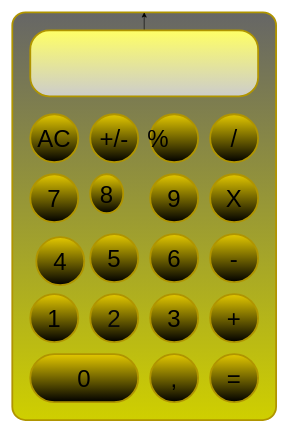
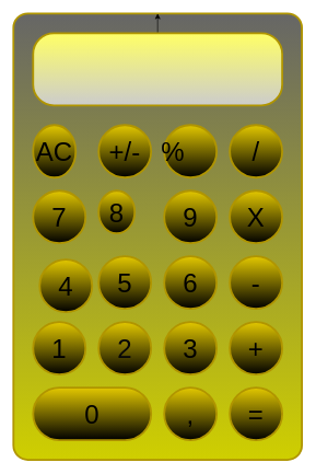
  <mxCell id="0" />
  <mxCell id="1" parent="0" />
  <mxCell id="2" value="" style="rounded=1;whiteSpace=wrap;html=1;arcSize=5;fillColor=#666666;gradientColor=#CFCF00;strokeColor=#B09500;strokeWidth=3;" vertex="1" parent="1"><mxGeometry x="20" y="20" width="440" height="680" as="geometry" /></mxCell>
  <mxCell id="3" style="edgeStyle=none;html=1;" edge="1" parent="1" source="4" target="2"><mxGeometry relative="1" as="geometry" /></mxCell>
  <mxCell id="4" value="" style="rounded=1;whiteSpace=wrap;html=1;arcSize=29;strokeWidth=3;fillColor=#FFFF66;fontColor=#ffffff;strokeColor=#B09500;gradientColor=#CCCCCC;" vertex="1" parent="1"><mxGeometry x="50" y="50" width="380" height="110" as="geometry" /></mxCell>
  <mxCell id="5" value="&lt;span style=&quot;font-size: 40px;&quot;&gt;8&lt;/span&gt;" style="ellipse;whiteSpace=wrap;html=1;aspect=fixed;strokeWidth=3;fillColor=#e3c800;fontColor=#000000;strokeColor=#B09500;gradientColor=default;" vertex="1" parent="1"><mxGeometry x="150" y="290" width="55" height="65" as="geometry" /></mxCell>
  <mxCell id="6" value="&lt;span style=&quot;font-family: Helvetica; font-size: 40px; font-style: normal; font-variant-ligatures: normal; font-variant-caps: normal; font-weight: 400; letter-spacing: normal; orphans: 2; text-align: center; text-indent: 0px; text-transform: none; widows: 2; word-spacing: 0px; -webkit-text-stroke-width: 0px; text-decoration-thickness: initial; text-decoration-style: initial; text-decoration-color: initial; float: none; display: inline !important;&quot;&gt;0&lt;/span&gt;" style="rounded=1;whiteSpace=wrap;html=1;arcSize=50;strokeWidth=3;fillColor=#e3c800;fontColor=#000000;strokeColor=#B09500;gradientColor=default;" vertex="1" parent="1"><mxGeometry x="50" y="590" width="180" height="80" as="geometry" /></mxCell>
- <mxCell id="7" value="&lt;font style=&quot;font-size: 40px;&quot;&gt;AC&lt;/font&gt;" style="ellipse;whiteSpace=wrap;html=1;aspect=fixed;strokeWidth=3;fillColor=#e3c800;fontColor=#000000;strokeColor=#B09500;gradientColor=default;" vertex="1" parent="1"><mxGeometry x="50" y="190" width="80" height="80" as="geometry" /></mxCell>
+ <mxCell id="7" value="&lt;font style=&quot;font-size: 40px;&quot;&gt;AC&lt;/font&gt;" style="ellipse;whiteSpace=wrap;html=1;aspect=fixed;strokeWidth=3;fillColor=#e3c800;fontColor=#000000;strokeColor=#B09500;gradientColor=default;" vertex="1" parent="1"><mxGeometry x="50" y="190" width="65" height="80" as="geometry" /></mxCell>
  <mxCell id="8" value="&lt;span style=&quot;font-size: 40px;&quot;&gt;+/-&lt;/span&gt;" style="ellipse;whiteSpace=wrap;html=1;aspect=fixed;strokeWidth=3;fillColor=#e3c800;fontColor=#000000;strokeColor=#B09500;gradientColor=default;" vertex="1" parent="1"><mxGeometry x="150" y="190" width="80" height="80" as="geometry" /></mxCell>
  <mxCell id="9" value="&lt;span style=&quot;font-size: 40px;&quot;&gt;%&lt;span style=&quot;white-space: pre;&quot;&gt;&#09;&lt;/span&gt;&lt;/span&gt;" style="ellipse;whiteSpace=wrap;html=1;aspect=fixed;strokeWidth=3;fillColor=#e3c800;fontColor=#000000;strokeColor=#B09500;gradientColor=default;" vertex="1" parent="1"><mxGeometry x="250" y="190" width="80" height="80" as="geometry" /></mxCell>
  <mxCell id="10" value="&lt;span style=&quot;font-size: 40px;&quot;&gt;/&lt;/span&gt;" style="ellipse;whiteSpace=wrap;html=1;aspect=fixed;strokeWidth=3;fillColor=#e3c800;fontColor=#000000;strokeColor=#B09500;gradientColor=default;" vertex="1" parent="1"><mxGeometry x="350" y="190" width="80" height="80" as="geometry" /></mxCell>
  <mxCell id="11" value="1" style="ellipse;whiteSpace=wrap;html=1;aspect=fixed;strokeWidth=3;fillColor=#e3c800;fontColor=#000000;strokeColor=#B09500;fontSize=40;gradientColor=default;" vertex="1" parent="1"><mxGeometry x="50" y="490" width="80" height="80" as="geometry" /></mxCell>
  <mxCell id="12" value="&lt;font color=&quot;#080808&quot;&gt;&lt;span style=&quot;font-size: 40px;&quot;&gt;2&lt;/span&gt;&lt;/font&gt;" style="ellipse;whiteSpace=wrap;html=1;aspect=fixed;strokeWidth=3;fillColor=#e3c800;fontColor=#000000;strokeColor=#B09500;gradientColor=default;" vertex="1" parent="1"><mxGeometry x="150" y="490" width="80" height="80" as="geometry" /></mxCell>
  <mxCell id="13" value="&lt;span style=&quot;font-size: 40px;&quot;&gt;3&lt;/span&gt;" style="ellipse;whiteSpace=wrap;html=1;aspect=fixed;strokeWidth=3;fillColor=#e3c800;fontColor=#000000;strokeColor=#B09500;gradientColor=default;" vertex="1" parent="1"><mxGeometry x="250" y="490" width="80" height="80" as="geometry" /></mxCell>
  <mxCell id="14" value="&lt;span style=&quot;font-family: Helvetica; font-size: 40px; font-style: normal; font-variant-ligatures: normal; font-variant-caps: normal; font-weight: 400; letter-spacing: normal; orphans: 2; text-align: center; text-indent: 0px; text-transform: none; widows: 2; word-spacing: 0px; -webkit-text-stroke-width: 0px; text-decoration-thickness: initial; text-decoration-style: initial; text-decoration-color: initial; float: none; display: inline !important;&quot;&gt;+&lt;/span&gt;" style="ellipse;whiteSpace=wrap;html=1;aspect=fixed;strokeWidth=3;fillColor=#e3c800;fontColor=#000000;strokeColor=#B09500;gradientColor=default;" vertex="1" parent="1"><mxGeometry x="350" y="490" width="80" height="80" as="geometry" /></mxCell>
  <mxCell id="15" value="&lt;span style=&quot;font-size: 40px;&quot;&gt;4&lt;/span&gt;" style="ellipse;whiteSpace=wrap;html=1;aspect=fixed;strokeWidth=3;fillColor=#e3c800;fontColor=#000000;strokeColor=#B09500;gradientColor=default;" vertex="1" parent="1"><mxGeometry x="60" y="395" width="80" height="80" as="geometry" /></mxCell>
  <mxCell id="16" value="5" style="ellipse;whiteSpace=wrap;html=1;aspect=fixed;strokeWidth=3;fillColor=#e3c800;fontColor=#000000;strokeColor=#B09500;fontSize=40;gradientColor=default;" vertex="1" parent="1"><mxGeometry x="150" y="390" width="80" height="80" as="geometry" /></mxCell>
  <mxCell id="17" value="6" style="ellipse;whiteSpace=wrap;html=1;aspect=fixed;strokeWidth=3;fillColor=#e3c800;fontColor=#000000;strokeColor=#B09500;fontSize=40;gradientColor=default;" vertex="1" parent="1"><mxGeometry x="250" y="390" width="80" height="80" as="geometry" /></mxCell>
  <mxCell id="18" value="&lt;span style=&quot;font-family: Helvetica; font-size: 40px; font-style: normal; font-variant-ligatures: normal; font-variant-caps: normal; font-weight: 400; letter-spacing: normal; orphans: 2; text-align: center; text-indent: 0px; text-transform: none; widows: 2; word-spacing: 0px; -webkit-text-stroke-width: 0px; text-decoration-thickness: initial; text-decoration-style: initial; text-decoration-color: initial; float: none; display: inline !important;&quot;&gt;-&lt;/span&gt;" style="ellipse;whiteSpace=wrap;html=1;aspect=fixed;strokeWidth=3;fillColor=#e3c800;fontColor=#000000;strokeColor=#B09500;labelBackgroundColor=none;gradientColor=default;" vertex="1" parent="1"><mxGeometry x="350" y="390" width="80" height="80" as="geometry" /></mxCell>
  <mxCell id="19" value="&lt;span style=&quot;font-family: Helvetica; font-size: 40px; font-style: normal; font-variant-ligatures: normal; font-variant-caps: normal; font-weight: 400; letter-spacing: normal; orphans: 2; text-align: center; text-indent: 0px; text-transform: none; widows: 2; word-spacing: 0px; -webkit-text-stroke-width: 0px; text-decoration-thickness: initial; text-decoration-style: initial; text-decoration-color: initial; float: none; display: inline !important;&quot;&gt;,&lt;/span&gt;" style="ellipse;whiteSpace=wrap;html=1;aspect=fixed;strokeWidth=3;fillColor=#e3c800;fontColor=#000000;strokeColor=#B09500;gradientColor=default;" vertex="1" parent="1"><mxGeometry x="250" y="590" width="80" height="80" as="geometry" /></mxCell>
  <mxCell id="20" value="&lt;span style=&quot;font-family: Helvetica; font-size: 40px; font-style: normal; font-variant-ligatures: normal; font-variant-caps: normal; font-weight: 400; letter-spacing: normal; orphans: 2; text-align: center; text-indent: 0px; text-transform: none; widows: 2; word-spacing: 0px; -webkit-text-stroke-width: 0px; text-decoration-thickness: initial; text-decoration-style: initial; text-decoration-color: initial; float: none; display: inline !important;&quot;&gt;=&lt;/span&gt;" style="ellipse;whiteSpace=wrap;html=1;aspect=fixed;strokeWidth=3;fillColor=#e3c800;fontColor=#000000;strokeColor=#B09500;gradientColor=default;" vertex="1" parent="1"><mxGeometry x="350" y="590" width="80" height="80" as="geometry" /></mxCell>
  <mxCell id="21" value="7" style="ellipse;whiteSpace=wrap;html=1;aspect=fixed;strokeWidth=3;fontSize=40;fillColor=#e3c800;fontColor=#000000;strokeColor=#B09500;gradientColor=default;" vertex="1" parent="1"><mxGeometry x="50" y="290" width="80" height="80" as="geometry" /></mxCell>
  <mxCell id="22" value="9" style="ellipse;whiteSpace=wrap;html=1;aspect=fixed;strokeWidth=3;fontSize=40;fillColor=#e3c800;fontColor=#000000;strokeColor=#B09500;gradientColor=default;" vertex="1" parent="1"><mxGeometry x="250" y="290" width="80" height="80" as="geometry" /></mxCell>
  <mxCell id="23" value="X" style="ellipse;whiteSpace=wrap;html=1;aspect=fixed;strokeWidth=3;fontSize=40;fillColor=#e3c800;fontColor=#000000;strokeColor=#B09500;gradientColor=default;" vertex="1" parent="1"><mxGeometry x="350" y="290" width="80" height="80" as="geometry" /></mxCell>
